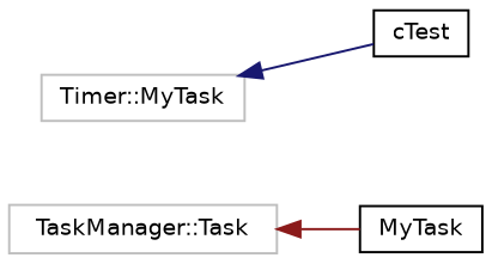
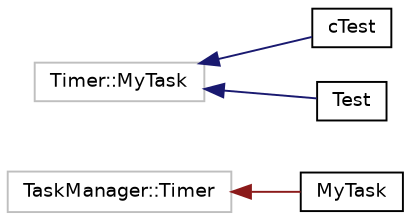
  digraph {
    rankdir=LR
    node [color=black fillcolor=white fontname=Helvetica fontsize=10 shape=record style=filled]
    edge [color=midnightblue dir=back fontname=Helvetica fontsize=10 labelfontname=Helvetica labelfontsize=10 style=solid]
-   n1 [color=grey75 height=0.2 label="TaskManager::Task" width=0.4]
+   n1 [color=grey75 height=0.2 label="TaskManager::Timer" width=0.4]
    n2 [height=0.2 label=MyTask width=0.4]
    n3 [height=0.2 label=cTest width=0.4]
    n4 [color=grey75 height=0.2 label="Timer::MyTask" width=0.4]
+   n5 [height=0.2 label=Test width=0.4]
    n1 -> n2 [color=firebrick4]
    n4 -> n3
+   n4 -> n5
  }
